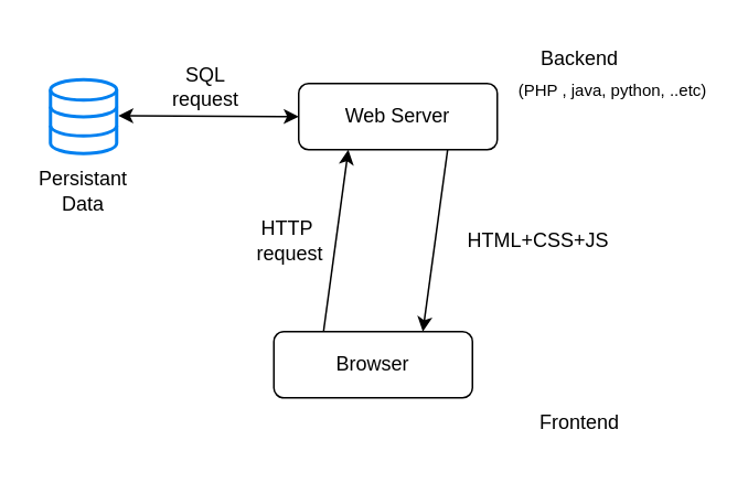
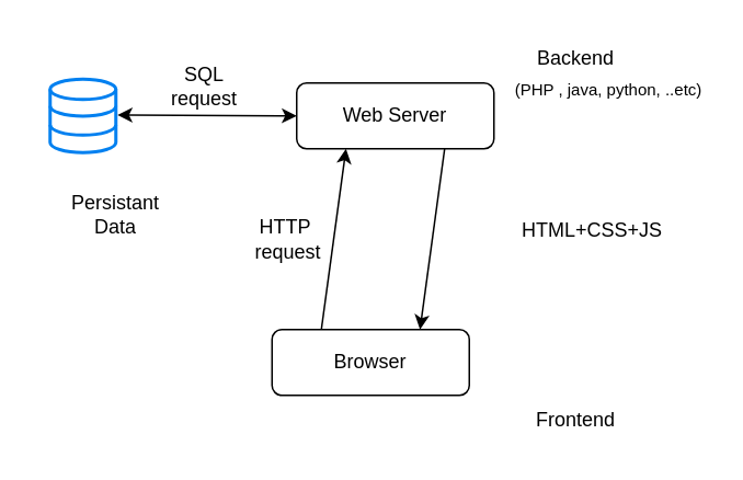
  <mxCell id="0" />
  <mxCell id="1" parent="0" />
  <mxCell id="2" value="Browser" style="rounded=1;whiteSpace=wrap;html=1;fillColor=none;" vertex="1" parent="1"><mxGeometry x="165" y="200" width="120" height="40" as="geometry" /></mxCell>
  <mxCell id="3" value="Web Server" style="rounded=1;whiteSpace=wrap;html=1;fillColor=none;" vertex="1" parent="1"><mxGeometry x="180" y="50" width="120" height="40" as="geometry" /></mxCell>
  <mxCell id="4" value="" style="endArrow=classic;html=1;rounded=0;bendable=0;exitX=0.25;exitY=0;exitDx=0;exitDy=0;entryX=0.25;entryY=1;entryDx=0;entryDy=0;" edge="1" parent="1" source="2" target="3"><mxGeometry width="50" height="50" relative="1" as="geometry"><mxPoint x="260" y="170" as="sourcePoint" /><mxPoint x="310" y="120" as="targetPoint" /></mxGeometry></mxCell>
  <mxCell id="5" value="" style="endArrow=classic;html=1;rounded=0;bendable=0;exitX=0.75;exitY=1;exitDx=0;exitDy=0;entryX=0.75;entryY=0;entryDx=0;entryDy=0;" edge="1" parent="1" source="3" target="2"><mxGeometry width="50" height="50" relative="1" as="geometry"><mxPoint x="220" y="100" as="sourcePoint" /><mxPoint x="220" y="210" as="targetPoint" /></mxGeometry></mxCell>
  <mxCell id="6" value="&lt;font&gt;HTTP&amp;nbsp;&lt;/font&gt;&lt;div&gt;&lt;font&gt;request&lt;/font&gt;&lt;/div&gt;" style="text;html=1;align=center;verticalAlign=middle;whiteSpace=wrap;rounded=0;" vertex="1" parent="1"><mxGeometry x="140" y="130" width="70" height="30" as="geometry" /></mxCell>
- <mxCell id="7" value="HTML+CSS+JS" style="text;html=1;align=center;verticalAlign=middle;whiteSpace=wrap;rounded=0;" vertex="1" parent="1"><mxGeometry x="280" y="135" width="90" height="20" as="geometry" /></mxCell>
+ <mxCell id="7" value="HTML+CSS+JS" style="text;html=1;align=center;verticalAlign=middle;whiteSpace=wrap;rounded=0;" vertex="1" parent="1"><mxGeometry x="315" y="130" width="90" height="20" as="geometry" /></mxCell>
  <mxCell id="8" value="" style="html=1;verticalLabelPosition=bottom;align=center;labelBackgroundColor=#ffffff;verticalAlign=top;strokeWidth=2;strokeColor=#0080F0;shadow=0;dashed=0;shape=mxgraph.ios7.icons.data;" vertex="1" parent="1"><mxGeometry x="30" y="47.73" width="40" height="44.55" as="geometry" /></mxCell>
  <mxCell id="9" value="" style="endArrow=classic;startArrow=classic;html=1;rounded=0;bendable=0;exitX=1.026;exitY=0.488;exitDx=0;exitDy=0;exitPerimeter=0;entryX=0;entryY=0.5;entryDx=0;entryDy=0;" edge="1" parent="1" source="8" target="3"><mxGeometry width="50" height="50" relative="1" as="geometry"><mxPoint x="140" y="130" as="sourcePoint" /><mxPoint x="190" y="80" as="targetPoint" /></mxGeometry></mxCell>
- <mxCell id="10" value="&lt;div&gt;Persistant&lt;/div&gt;&lt;div&gt;Data&lt;/div&gt;" style="text;html=1;align=center;verticalAlign=middle;whiteSpace=wrap;rounded=0;" vertex="1" parent="1"><mxGeometry x="20" y="100" width="60" height="30" as="geometry" /></mxCell>
+ <mxCell id="10" value="&lt;div&gt;Persistant&lt;/div&gt;&lt;div&gt;Data&lt;/div&gt;" style="text;html=1;align=center;verticalAlign=middle;whiteSpace=wrap;rounded=0;" vertex="1" parent="1"><mxGeometry x="40" y="115" width="60" height="30" as="geometry" /></mxCell>
  <mxCell id="11" value="SQL request" style="text;html=1;align=center;verticalAlign=middle;whiteSpace=wrap;rounded=0;" vertex="1" parent="1"><mxGeometry x="94" y="37" width="60" height="30" as="geometry" /></mxCell>
  <mxCell id="12" value="Frontend" style="text;html=1;align=center;verticalAlign=middle;whiteSpace=wrap;rounded=0;" vertex="1" parent="1"><mxGeometry x="320" y="240" width="60" height="30" as="geometry" /></mxCell>
  <mxCell id="13" value="Backend" style="text;html=1;align=center;verticalAlign=middle;whiteSpace=wrap;rounded=0;" vertex="1" parent="1"><mxGeometry x="320" y="20" width="60" height="30" as="geometry" /></mxCell>
  <mxCell id="14" value="&lt;font style=&quot;font-size: 10px;&quot;&gt;(PHP , java, python, ..etc)&lt;/font&gt;" style="text;html=1;align=center;verticalAlign=middle;whiteSpace=wrap;rounded=0;" vertex="1" parent="1"><mxGeometry x="310" y="47.73" width="120" height="12.27" as="geometry" /></mxCell>
